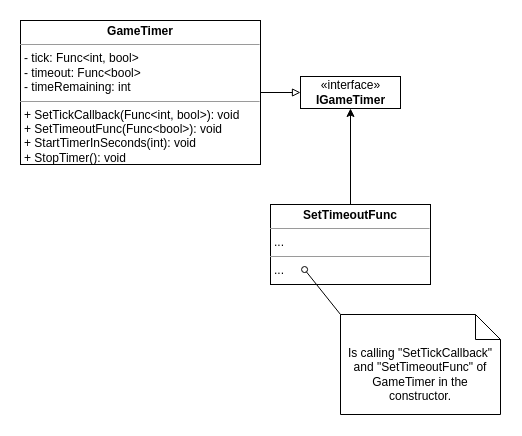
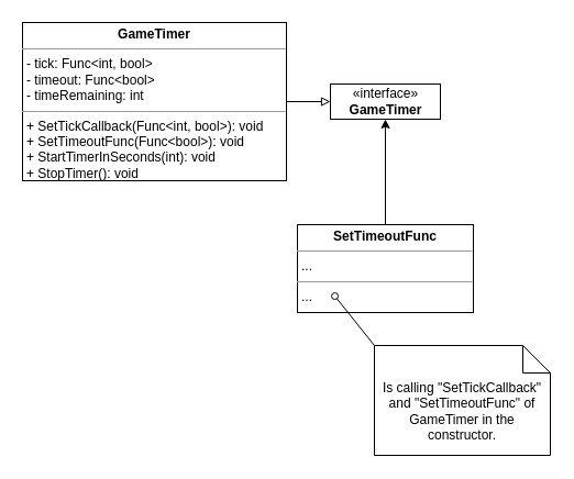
  <mxCell id="0" />
  <mxCell id="1" parent="0" />
  <mxCell id="2" style="edgeStyle=orthogonalEdgeStyle;rounded=0;orthogonalLoop=1;jettySize=auto;html=1;entryX=0;entryY=0.5;entryDx=0;entryDy=0;endArrow=block;endFill=0;" edge="1" parent="1" source="3" target="4"><mxGeometry relative="1" as="geometry" /></mxCell>
  <mxCell id="3" value="&lt;p style=&quot;margin: 0px ; margin-top: 4px ; text-align: center&quot;&gt;&lt;b&gt;GameTimer&lt;/b&gt;&lt;/p&gt;&lt;hr size=&quot;1&quot;&gt;&lt;p style=&quot;margin: 0px ; margin-left: 4px&quot;&gt;- tick: Func&amp;lt;int, bool&amp;gt;&lt;/p&gt;&lt;p style=&quot;margin: 0px ; margin-left: 4px&quot;&gt;- timeout: Func&amp;lt;bool&amp;gt;&lt;/p&gt;&lt;p style=&quot;margin: 0px ; margin-left: 4px&quot;&gt;- timeRemaining: int&lt;/p&gt;&lt;hr size=&quot;1&quot;&gt;&lt;p style=&quot;margin: 0px ; margin-left: 4px&quot;&gt;+ SetTickCallback(Func&amp;lt;int, bool&amp;gt;): void&lt;/p&gt;&lt;p style=&quot;margin: 0px ; margin-left: 4px&quot;&gt;+ SetTimeoutFunc(Func&amp;lt;bool&amp;gt;): void&lt;/p&gt;&lt;p style=&quot;margin: 0px ; margin-left: 4px&quot;&gt;+ StartTimerInSeconds(int): void&lt;/p&gt;&lt;p style=&quot;margin: 0px ; margin-left: 4px&quot;&gt;+ StopTimer(): void&lt;/p&gt;" style="verticalAlign=top;align=left;overflow=fill;fontSize=12;fontFamily=Helvetica;html=1;labelBackgroundColor=none;collapsible=0;" vertex="1" parent="1"><mxGeometry x="20" y="20" width="240" height="144" as="geometry"><mxRectangle x="610" y="215" width="130" height="80" as="alternateBounds" /></mxGeometry></mxCell>
- <mxCell id="4" value="«interface»&lt;br&gt;&lt;b&gt;IGameTimer&lt;/b&gt;" style="html=1;labelBackgroundColor=none;fillColor=none;" vertex="1" parent="1"><mxGeometry x="300" y="76" width="100" height="32" as="geometry" /></mxCell>
+ <mxCell id="4" value="«interface»&lt;br&gt;&lt;b&gt;GameTimer&lt;/b&gt;" style="html=1;labelBackgroundColor=none;fillColor=none;" vertex="1" parent="1"><mxGeometry x="300" y="76" width="100" height="32" as="geometry" /></mxCell>
  <mxCell id="5" style="edgeStyle=orthogonalEdgeStyle;rounded=0;orthogonalLoop=1;jettySize=auto;html=1;entryX=0.5;entryY=1;entryDx=0;entryDy=0;endArrow=classic;endFill=1;exitX=0.5;exitY=0;exitDx=0;exitDy=0;" edge="1" parent="1" source="6" target="4"><mxGeometry relative="1" as="geometry" /></mxCell>
  <mxCell id="6" value="&lt;p style=&quot;margin: 0px ; margin-top: 4px ; text-align: center&quot;&gt;&lt;b&gt;SetTimeoutFunc&lt;/b&gt;&lt;/p&gt;&lt;hr size=&quot;1&quot;&gt;&lt;p style=&quot;margin: 0px ; margin-left: 4px&quot;&gt;...&lt;/p&gt;&lt;hr size=&quot;1&quot;&gt;&lt;p style=&quot;margin: 0px ; margin-left: 4px&quot;&gt;...&lt;/p&gt;" style="verticalAlign=top;align=left;overflow=fill;fontSize=12;fontFamily=Helvetica;html=1;labelBackgroundColor=none;collapsible=0;" vertex="1" parent="1"><mxGeometry x="270" y="204" width="160" height="80" as="geometry"><mxRectangle x="610" y="215" width="130" height="80" as="alternateBounds" /></mxGeometry></mxCell>
  <mxCell id="7" value="Is calling &quot;SetTickCallback&quot; and &quot;SetTimeoutFunc&quot; of GameTimer in the constructor." style="shape=note2;boundedLbl=1;whiteSpace=wrap;html=1;size=25;verticalAlign=top;align=center;" vertex="1" parent="1"><mxGeometry x="340" y="314" width="160" height="100" as="geometry" /></mxCell>
  <mxCell id="8" value="" style="endArrow=oval;html=1;entryX=0.213;entryY=0.813;entryDx=0;entryDy=0;entryPerimeter=0;exitX=0;exitY=0;exitDx=0;exitDy=0;exitPerimeter=0;startArrow=none;startFill=0;endFill=0;" edge="1" parent="1" source="7" target="6"><mxGeometry width="50" height="50" relative="1" as="geometry"><mxPoint x="250" y="164" as="sourcePoint" /><mxPoint x="300" y="114" as="targetPoint" /></mxGeometry></mxCell>
